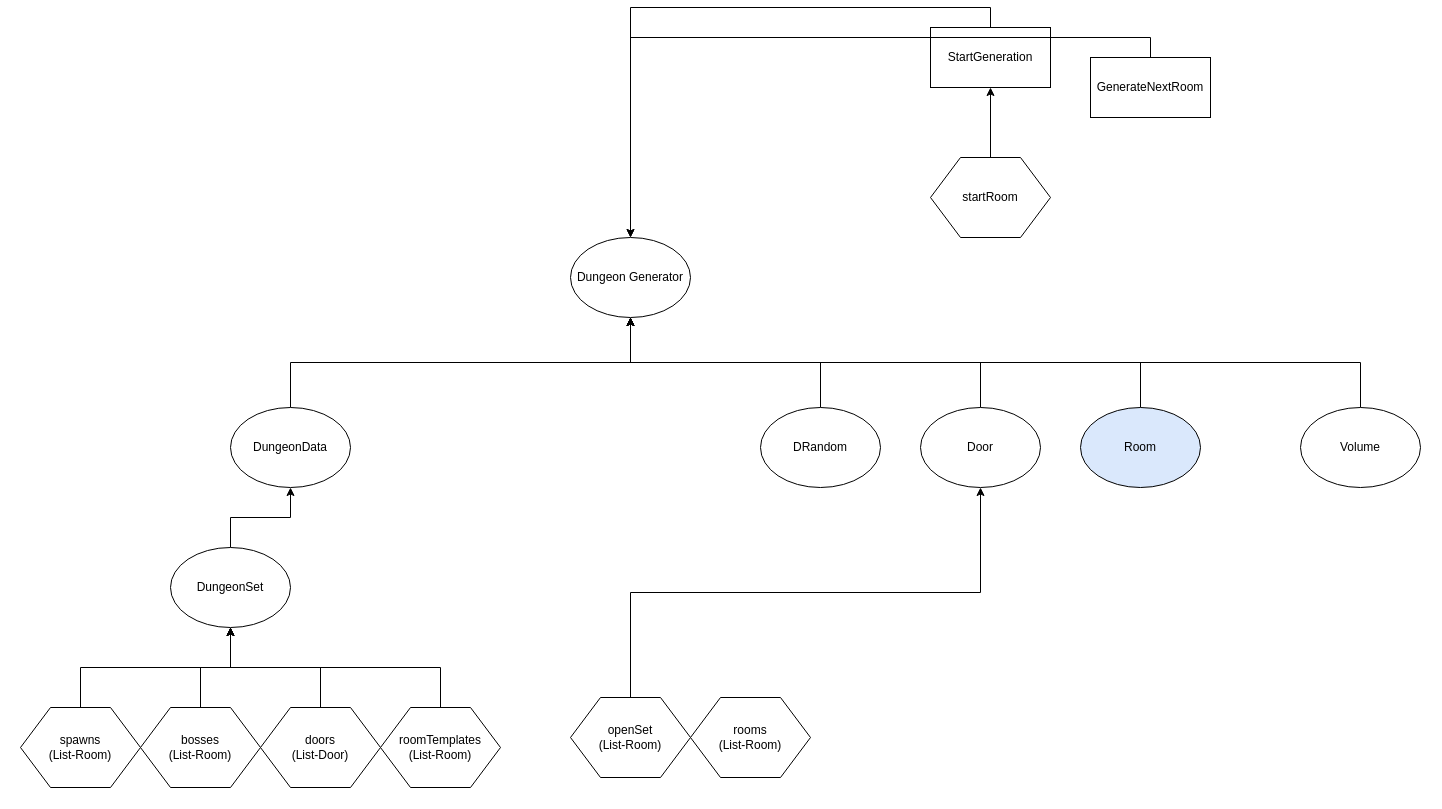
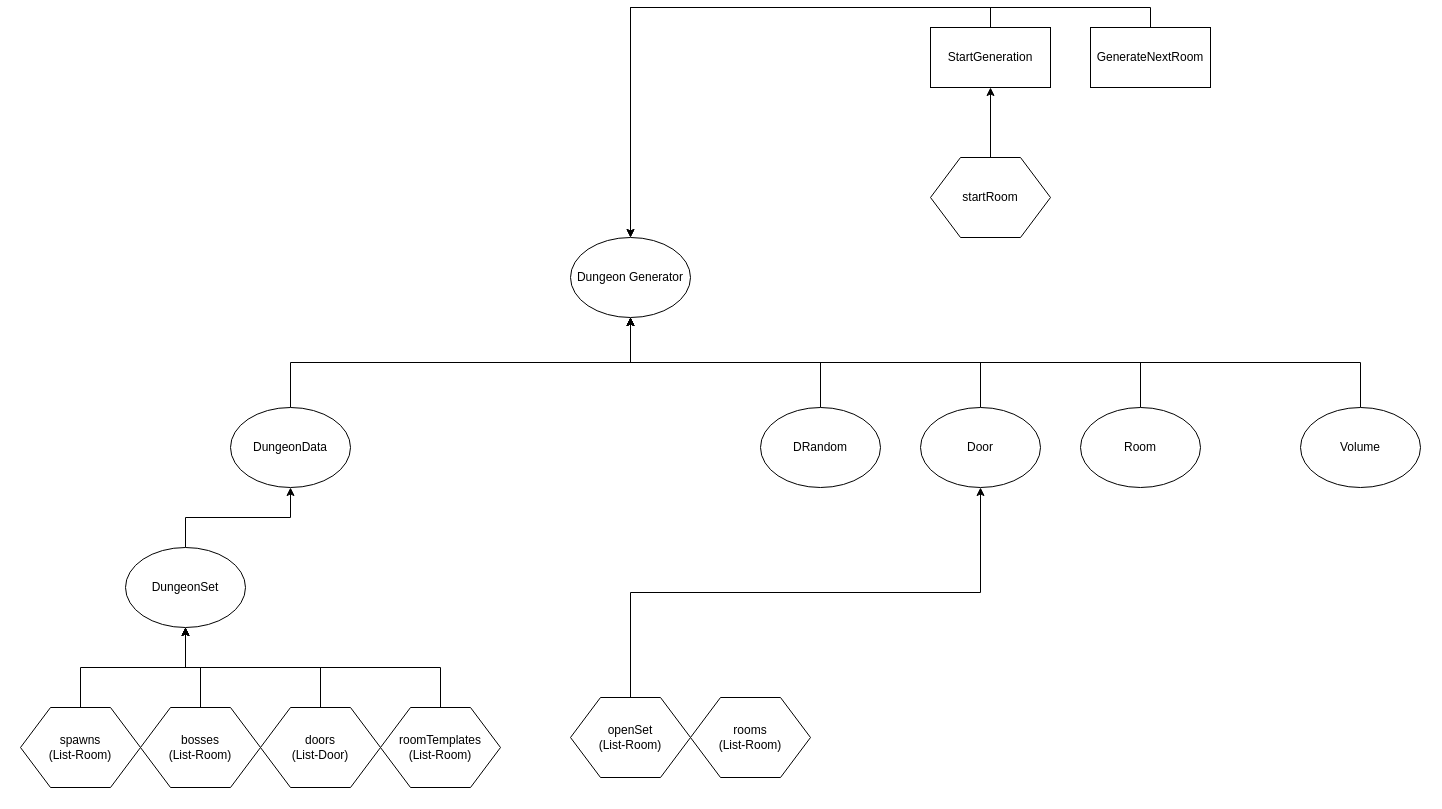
  <mxCell id="0" />
  <mxCell id="1" parent="0" />
  <mxCell id="2" value="Dungeon Generator" style="ellipse;whiteSpace=wrap;html=1;" parent="1" vertex="1"><mxGeometry x="570" y="230" width="120" height="80" as="geometry" /></mxCell>
  <mxCell id="3" style="edgeStyle=orthogonalEdgeStyle;rounded=0;orthogonalLoop=1;jettySize=auto;html=1;exitX=0.5;exitY=0;exitDx=0;exitDy=0;" parent="1" source="4" target="2" edge="1"><mxGeometry relative="1" as="geometry" /></mxCell>
  <mxCell id="4" value="DungeonData" style="ellipse;whiteSpace=wrap;html=1;" parent="1" vertex="1"><mxGeometry x="230" y="400" width="120" height="80" as="geometry" /></mxCell>
  <mxCell id="5" style="edgeStyle=orthogonalEdgeStyle;rounded=0;orthogonalLoop=1;jettySize=auto;html=1;exitX=0.5;exitY=0;exitDx=0;exitDy=0;" parent="1" source="6" target="2" edge="1"><mxGeometry relative="1" as="geometry" /></mxCell>
  <mxCell id="6" value="DRandom" style="ellipse;whiteSpace=wrap;html=1;" parent="1" vertex="1"><mxGeometry x="760" y="400" width="120" height="80" as="geometry" /></mxCell>
  <mxCell id="7" style="edgeStyle=orthogonalEdgeStyle;rounded=0;orthogonalLoop=1;jettySize=auto;html=1;exitX=0.5;exitY=0;exitDx=0;exitDy=0;" parent="1" source="8" target="2" edge="1"><mxGeometry relative="1" as="geometry" /></mxCell>
- <mxCell id="8" value="Room" style="ellipse;whiteSpace=wrap;html=1;fillColor=#dae8fc;" parent="1" vertex="1"><mxGeometry x="1080" y="400" width="120" height="80" as="geometry" /></mxCell>
+ <mxCell id="8" value="Room" style="ellipse;whiteSpace=wrap;html=1;" parent="1" vertex="1"><mxGeometry x="1080" y="400" width="120" height="80" as="geometry" /></mxCell>
  <mxCell id="9" style="edgeStyle=orthogonalEdgeStyle;rounded=0;orthogonalLoop=1;jettySize=auto;html=1;exitX=0.5;exitY=0;exitDx=0;exitDy=0;" parent="1" source="10" target="2" edge="1"><mxGeometry relative="1" as="geometry" /></mxCell>
  <mxCell id="10" value="Door" style="ellipse;whiteSpace=wrap;html=1;" parent="1" vertex="1"><mxGeometry x="920" y="400" width="120" height="80" as="geometry" /></mxCell>
  <mxCell id="11" style="edgeStyle=orthogonalEdgeStyle;rounded=0;orthogonalLoop=1;jettySize=auto;html=1;exitX=0.5;exitY=0;exitDx=0;exitDy=0;" parent="1" source="12" target="2" edge="1"><mxGeometry relative="1" as="geometry" /></mxCell>
  <mxCell id="12" value="StartGeneration" style="rounded=0;whiteSpace=wrap;html=1;" parent="1" vertex="1"><mxGeometry x="930" y="20" width="120" height="60" as="geometry" /></mxCell>
  <mxCell id="13" style="edgeStyle=orthogonalEdgeStyle;rounded=0;orthogonalLoop=1;jettySize=auto;html=1;exitX=0.5;exitY=0;exitDx=0;exitDy=0;" parent="1" source="14" target="2" edge="1"><mxGeometry relative="1" as="geometry" /></mxCell>
- <mxCell id="14" value="GenerateNextRoom" style="rounded=0;whiteSpace=wrap;html=1;" parent="1" vertex="1"><mxGeometry x="1090" y="50" width="120" height="60" as="geometry" /></mxCell>
+ <mxCell id="14" value="GenerateNextRoom" style="rounded=0;whiteSpace=wrap;html=1;" parent="1" vertex="1"><mxGeometry x="1090" y="20" width="120" height="60" as="geometry" /></mxCell>
  <mxCell id="15" style="edgeStyle=orthogonalEdgeStyle;rounded=0;orthogonalLoop=1;jettySize=auto;html=1;exitX=0.5;exitY=0;exitDx=0;exitDy=0;" parent="1" source="16" target="4" edge="1"><mxGeometry relative="1" as="geometry" /></mxCell>
- <mxCell id="16" value="DungeonSet" style="ellipse;whiteSpace=wrap;html=1;" parent="1" vertex="1"><mxGeometry x="170" y="540" width="120" height="80" as="geometry" /></mxCell>
+ <mxCell id="16" value="DungeonSet" style="ellipse;whiteSpace=wrap;html=1;" parent="1" vertex="1"><mxGeometry x="125" y="540" width="120" height="80" as="geometry" /></mxCell>
  <mxCell id="17" style="edgeStyle=orthogonalEdgeStyle;rounded=0;orthogonalLoop=1;jettySize=auto;html=1;exitX=0.5;exitY=0;exitDx=0;exitDy=0;" parent="1" source="18" target="2" edge="1"><mxGeometry relative="1" as="geometry" /></mxCell>
  <mxCell id="18" value="Volume" style="ellipse;whiteSpace=wrap;html=1;" parent="1" vertex="1"><mxGeometry x="1300" y="400" width="120" height="80" as="geometry" /></mxCell>
  <mxCell id="19" style="edgeStyle=orthogonalEdgeStyle;rounded=0;orthogonalLoop=1;jettySize=auto;html=1;exitX=0.5;exitY=0;exitDx=0;exitDy=0;" parent="1" source="20" target="10" edge="1"><mxGeometry relative="1" as="geometry" /></mxCell>
  <mxCell id="20" value="openSet&lt;br&gt;(List-Room)" style="shape=hexagon;perimeter=hexagonPerimeter2;whiteSpace=wrap;html=1;" parent="1" vertex="1"><mxGeometry x="570" y="690" width="120" height="80" as="geometry" /></mxCell>
  <mxCell id="21" style="edgeStyle=orthogonalEdgeStyle;rounded=0;orthogonalLoop=1;jettySize=auto;html=1;exitX=0.5;exitY=0;exitDx=0;exitDy=0;" edge="1" parent="1" source="22" target="12"><mxGeometry relative="1" as="geometry" /></mxCell>
  <mxCell id="22" value="startRoom" style="shape=hexagon;perimeter=hexagonPerimeter2;whiteSpace=wrap;html=1;" vertex="1" parent="1"><mxGeometry x="930" y="150" width="120" height="80" as="geometry" /></mxCell>
  <mxCell id="23" style="edgeStyle=orthogonalEdgeStyle;rounded=0;orthogonalLoop=1;jettySize=auto;html=1;exitX=0.5;exitY=0;exitDx=0;exitDy=0;" edge="1" parent="1" source="24" target="16"><mxGeometry relative="1" as="geometry" /></mxCell>
  <mxCell id="24" value="&lt;span style=&quot;white-space: normal&quot;&gt;spawns&lt;/span&gt;&lt;br style=&quot;white-space: normal&quot;&gt;&lt;span style=&quot;white-space: normal&quot;&gt;(List-Room)&lt;/span&gt;" style="shape=hexagon;perimeter=hexagonPerimeter2;whiteSpace=wrap;html=1;" vertex="1" parent="1"><mxGeometry x="20" y="700" width="120" height="80" as="geometry" /></mxCell>
  <mxCell id="25" style="edgeStyle=orthogonalEdgeStyle;rounded=0;orthogonalLoop=1;jettySize=auto;html=1;exitX=0.5;exitY=0;exitDx=0;exitDy=0;" edge="1" parent="1" source="26" target="16"><mxGeometry relative="1" as="geometry" /></mxCell>
  <mxCell id="26" value="&lt;span style=&quot;white-space: normal&quot;&gt;bosses&lt;br&gt;&lt;/span&gt;(List-Room)&lt;span style=&quot;white-space: normal&quot;&gt;&lt;br&gt;&lt;/span&gt;" style="shape=hexagon;perimeter=hexagonPerimeter2;whiteSpace=wrap;html=1;" vertex="1" parent="1"><mxGeometry x="140" y="700" width="120" height="80" as="geometry" /></mxCell>
  <mxCell id="27" style="edgeStyle=orthogonalEdgeStyle;rounded=0;orthogonalLoop=1;jettySize=auto;html=1;exitX=0.5;exitY=0;exitDx=0;exitDy=0;" edge="1" parent="1" source="28" target="16"><mxGeometry relative="1" as="geometry" /></mxCell>
  <mxCell id="28" value="&lt;span style=&quot;white-space: normal&quot;&gt;doors&lt;br&gt;&lt;/span&gt;(List-Door)&lt;span style=&quot;white-space: normal&quot;&gt;&lt;br&gt;&lt;/span&gt;" style="shape=hexagon;perimeter=hexagonPerimeter2;whiteSpace=wrap;html=1;" vertex="1" parent="1"><mxGeometry x="260" y="700" width="120" height="80" as="geometry" /></mxCell>
  <mxCell id="29" style="edgeStyle=orthogonalEdgeStyle;rounded=0;orthogonalLoop=1;jettySize=auto;html=1;exitX=0.5;exitY=0;exitDx=0;exitDy=0;" edge="1" parent="1" source="30" target="16"><mxGeometry relative="1" as="geometry" /></mxCell>
  <mxCell id="30" value="&lt;span style=&quot;white-space: normal&quot;&gt;roomTemplates&lt;br&gt;(List-Room)&lt;/span&gt;" style="shape=hexagon;perimeter=hexagonPerimeter2;whiteSpace=wrap;html=1;" vertex="1" parent="1"><mxGeometry x="380" y="700" width="120" height="80" as="geometry" /></mxCell>
  <mxCell id="31" value="rooms&lt;br&gt;(List-Room)" style="shape=hexagon;perimeter=hexagonPerimeter2;whiteSpace=wrap;html=1;" vertex="1" parent="1"><mxGeometry x="690" y="690" width="120" height="80" as="geometry" /></mxCell>
